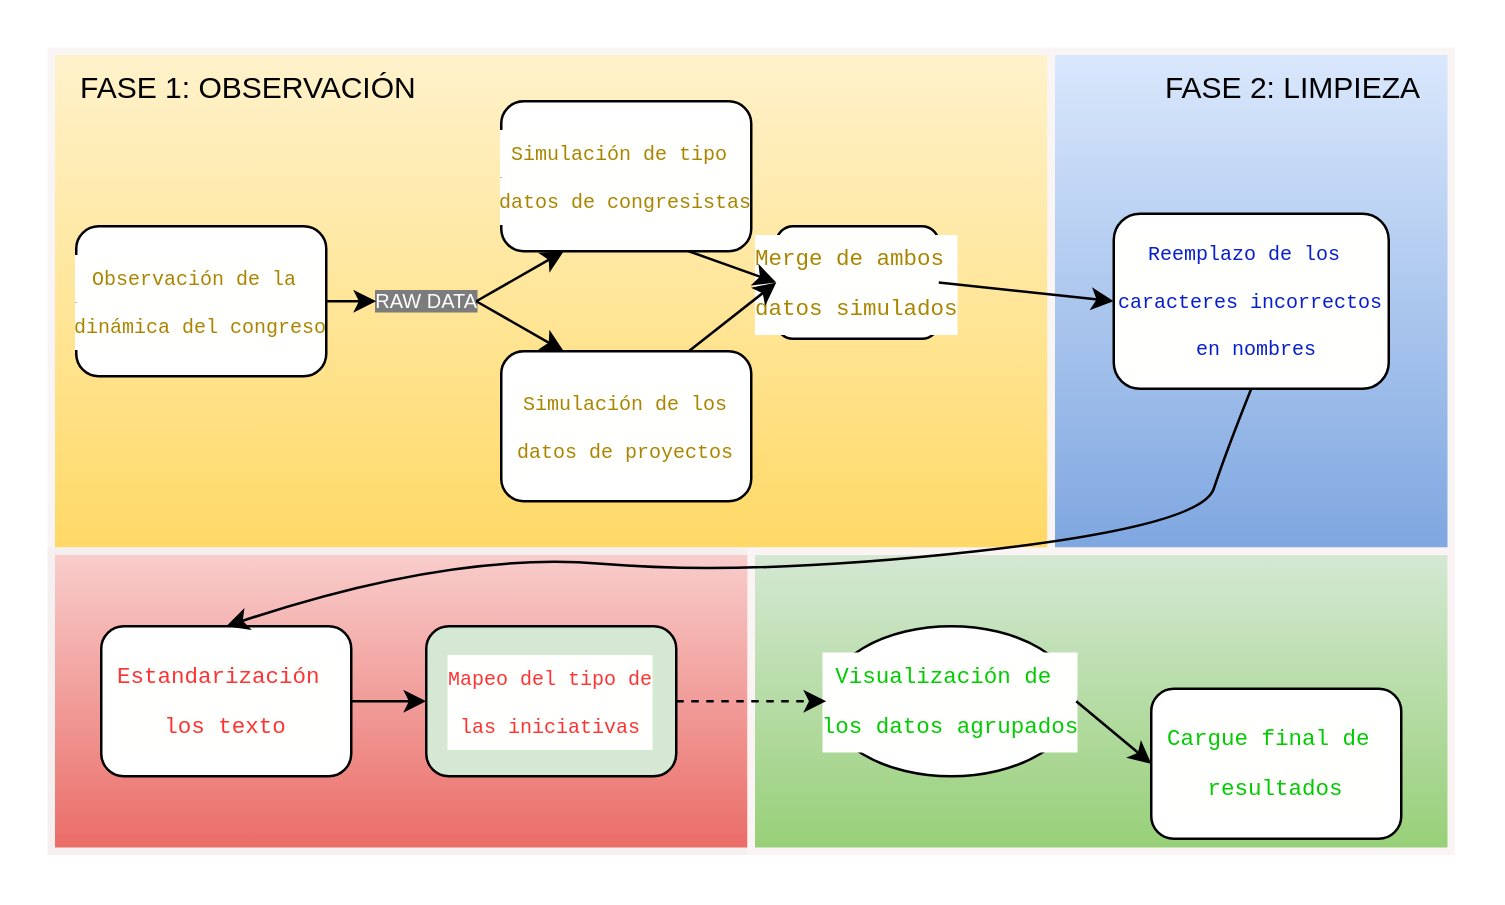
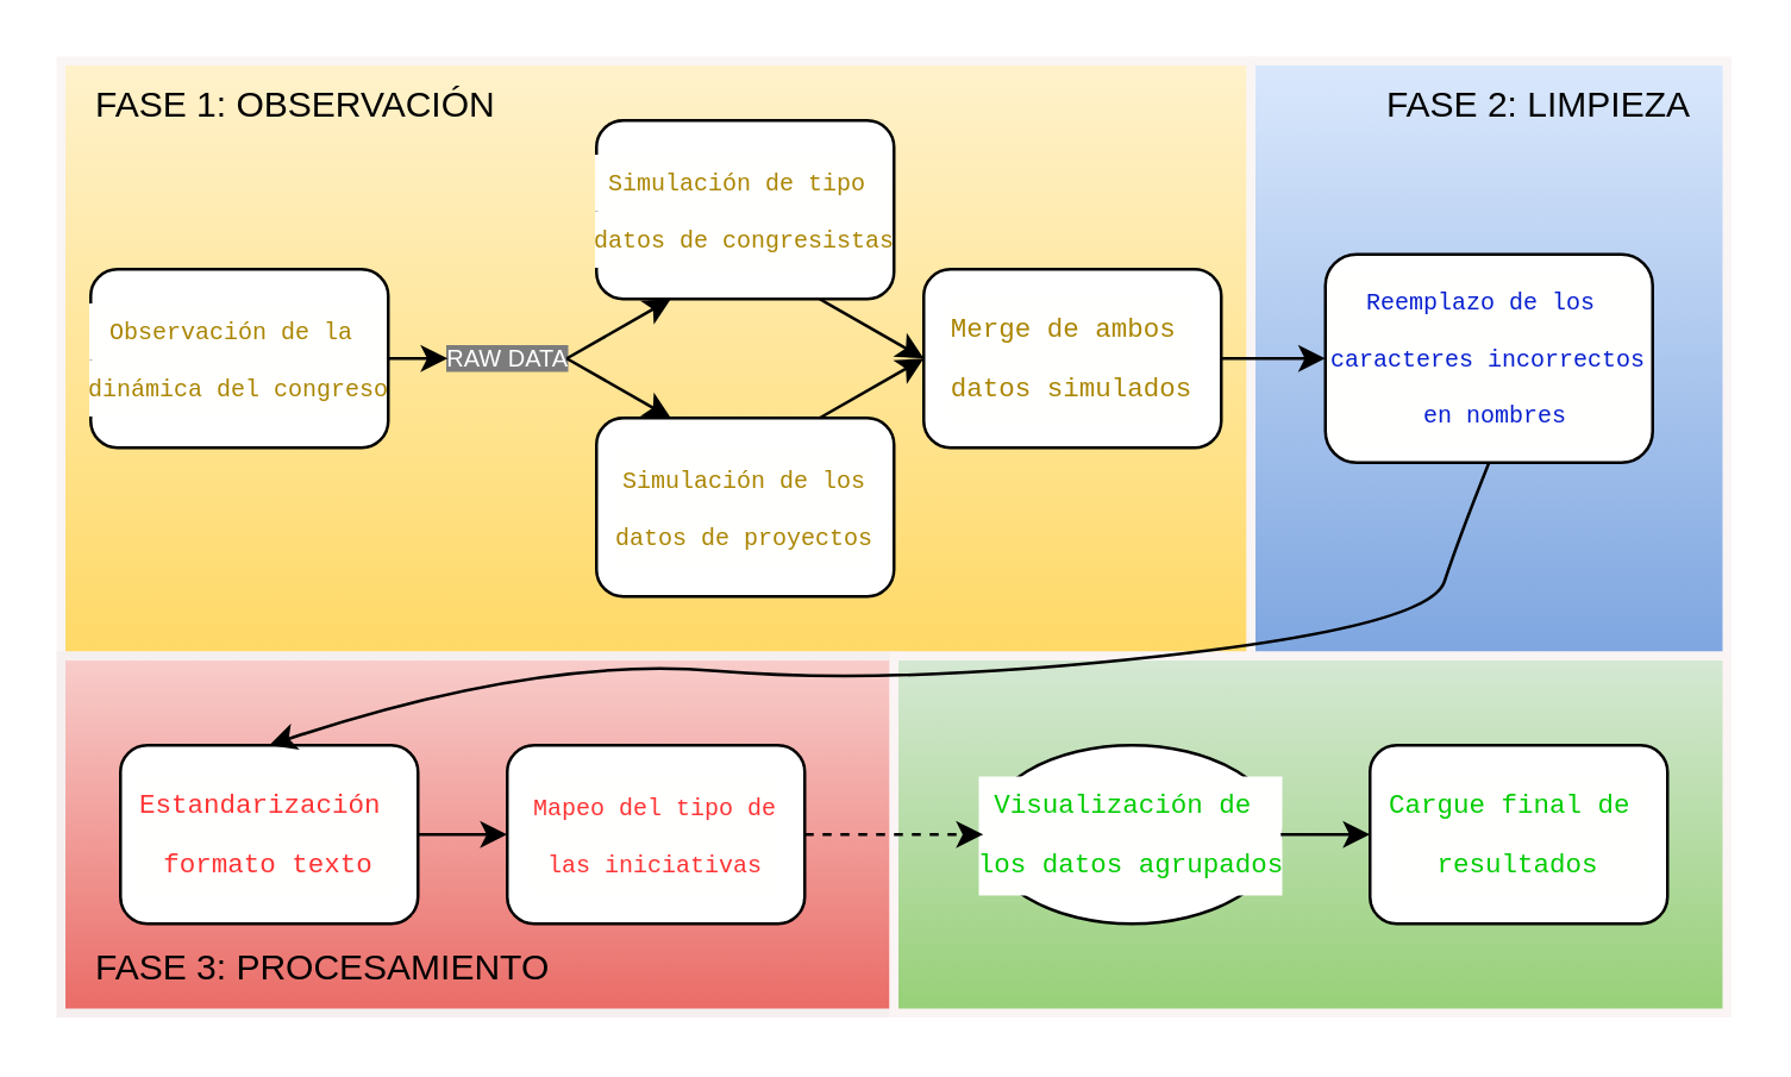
  <mxCell id="0" />
  <mxCell id="1" parent="0" />
  <mxCell id="2" value="&lt;h2&gt;&lt;br&gt;&lt;/h2&gt;" style="rounded=0;whiteSpace=wrap;html=1;strokeColor=light-dark(#f9f5f5, #ededed);fillColor=#fff2cc;gradientColor=#ffd966;strokeWidth=3;" vertex="1" parent="1"><mxGeometry x="20" y="20" width="400" height="200" as="geometry" /></mxCell>
  <mxCell id="3" value="" style="rounded=0;whiteSpace=wrap;html=1;strokeColor=light-dark(#f9f5f5, #ededed);fillColor=#dae8fc;gradientColor=#7ea6e0;strokeWidth=3;" vertex="1" parent="1"><mxGeometry x="420" y="20" width="160" height="200" as="geometry" /></mxCell>
  <mxCell id="4" value="" style="rounded=0;whiteSpace=wrap;html=1;strokeColor=light-dark(#f5efef, #ededed);fillColor=#f8cecc;gradientColor=#ea6b66;strokeWidth=3;" vertex="1" parent="1"><mxGeometry x="20" y="220" width="280" height="120" as="geometry" /></mxCell>
  <mxCell id="5" value="" style="rounded=0;whiteSpace=wrap;html=1;strokeColor=light-dark(#fbf4f4, #ededed);fillColor=#d5e8d4;gradientColor=#97d077;strokeWidth=3;" vertex="1" parent="1"><mxGeometry x="300" y="220" width="280" height="120" as="geometry" /></mxCell>
  <mxCell id="6" value="&lt;div style=&quot;background-color: rgb(255, 255, 254); font-family: Consolas, &amp;quot;Courier New&amp;quot;, monospace; line-height: 19px; white-space: pre;&quot;&gt;&lt;span style=&quot;color: rgb(170, 133, 0);&quot;&gt;&lt;font style=&quot;font-size: 8px;&quot;&gt;Observación de la &lt;/font&gt;&lt;/span&gt;&lt;/div&gt;&lt;div style=&quot;background-color: rgb(255, 255, 254); font-family: Consolas, &amp;quot;Courier New&amp;quot;, monospace; line-height: 19px; white-space: pre;&quot;&gt;&lt;span style=&quot;color: rgb(170, 133, 0);&quot;&gt;&lt;font style=&quot;font-size: 8px;&quot;&gt;dinámica del congreso&lt;/font&gt;&lt;/span&gt;&lt;/div&gt;" style="rounded=1;whiteSpace=wrap;html=1;" vertex="1" parent="1"><mxGeometry x="30" y="90" width="100" height="60" as="geometry" /></mxCell>
  <mxCell id="7" value="&lt;div style=&quot;background-color: rgb(255, 255, 254); font-family: Consolas, &amp;quot;Courier New&amp;quot;, monospace; line-height: 19px; white-space: pre;&quot;&gt;&lt;span style=&quot;color: rgb(170, 133, 0);&quot;&gt;&lt;font style=&quot;font-size: 8px;&quot;&gt;Simulación de tipo &lt;/font&gt;&lt;/span&gt;&lt;/div&gt;&lt;div style=&quot;background-color: rgb(255, 255, 254); font-family: Consolas, &amp;quot;Courier New&amp;quot;, monospace; line-height: 19px; white-space: pre;&quot;&gt;&lt;span style=&quot;color: rgb(170, 133, 0);&quot;&gt;&lt;font style=&quot;font-size: 8px;&quot;&gt;datos &lt;/font&gt;&lt;/span&gt;&lt;span style=&quot;font-size: 8px; color: light-dark(rgb(170, 133, 0), rgb(158, 126, 12)); background-color: light-dark(rgb(255, 255, 254), rgb(18, 18, 17));&quot;&gt;de congresistas&lt;/span&gt;&lt;/div&gt;" style="rounded=1;whiteSpace=wrap;html=1;" vertex="1" parent="1"><mxGeometry x="200" y="40" width="100" height="60" as="geometry" /></mxCell>
  <mxCell id="8" value="&lt;div style=&quot;forced-color-adjust: none; color: rgb(0, 0, 0); font-size: 12px; font-style: normal; font-variant-ligatures: normal; font-variant-caps: normal; font-weight: 400; letter-spacing: normal; orphans: 2; text-align: center; text-indent: 0px; text-transform: none; widows: 2; word-spacing: 0px; -webkit-text-stroke-width: 0px; text-decoration-thickness: initial; text-decoration-style: initial; text-decoration-color: initial; background-color: light-dark(rgb(255, 255, 254), rgb(18, 18, 17)); font-family: Consolas, &amp;quot;Courier New&amp;quot;, monospace; line-height: 19px; white-space: pre;&quot;&gt;&lt;span style=&quot;forced-color-adjust: none; color: rgb(170, 133, 0);&quot;&gt;&lt;font style=&quot;forced-color-adjust: none; font-size: 8px;&quot;&gt;Simulación de los&lt;/font&gt;&lt;/span&gt;&lt;/div&gt;&lt;div style=&quot;forced-color-adjust: none; color: rgb(0, 0, 0); font-size: 12px; font-style: normal; font-variant-ligatures: normal; font-variant-caps: normal; font-weight: 400; letter-spacing: normal; orphans: 2; text-align: center; text-indent: 0px; text-transform: none; widows: 2; word-spacing: 0px; -webkit-text-stroke-width: 0px; text-decoration-thickness: initial; text-decoration-style: initial; text-decoration-color: initial; background-color: light-dark(rgb(255, 255, 254), rgb(18, 18, 17)); font-family: Consolas, &amp;quot;Courier New&amp;quot;, monospace; line-height: 19px; white-space: pre;&quot;&gt;&lt;span style=&quot;font-size: 8px; color: light-dark(rgb(170, 133, 0), rgb(158, 126, 12)); background-color: light-dark(rgb(255, 255, 254), rgb(18, 18, 17));&quot;&gt;datos &lt;/span&gt;&lt;span style=&quot;font-size: 8px; color: light-dark(rgb(170, 133, 0), rgb(158, 126, 12)); background-color: light-dark(rgb(255, 255, 254), rgb(18, 18, 17));&quot;&gt;de proyectos&lt;/span&gt;&lt;/div&gt;" style="rounded=1;whiteSpace=wrap;html=1;" vertex="1" parent="1"><mxGeometry x="200" y="140" width="100" height="60" as="geometry" /></mxCell>
- <mxCell id="9" value="&lt;div style=&quot;background-color: rgb(255, 255, 254); font-family: Consolas, &amp;quot;Courier New&amp;quot;, monospace; line-height: 19px; white-space: pre;&quot;&gt;&lt;span style=&quot;color: rgb(170, 133, 0);&quot;&gt;&lt;font style=&quot;font-size: 9px;&quot;&gt;Merge de ambos &lt;/font&gt;&lt;/span&gt;&lt;/div&gt;&lt;div style=&quot;background-color: rgb(255, 255, 254); font-family: Consolas, &amp;quot;Courier New&amp;quot;, monospace; line-height: 19px; white-space: pre;&quot;&gt;&lt;span style=&quot;color: rgb(170, 133, 0);&quot;&gt;&lt;font style=&quot;font-size: 9px;&quot;&gt;datos simulados&lt;/font&gt;&lt;/span&gt;&lt;/div&gt;" style="rounded=1;whiteSpace=wrap;html=1;" vertex="1" parent="1"><mxGeometry x="310" y="90" width="65" height="45" as="geometry" /></mxCell>
+ <mxCell id="9" value="&lt;div style=&quot;background-color: rgb(255, 255, 254); font-family: Consolas, &amp;quot;Courier New&amp;quot;, monospace; line-height: 19px; white-space: pre;&quot;&gt;&lt;span style=&quot;color: rgb(170, 133, 0);&quot;&gt;&lt;font style=&quot;font-size: 9px;&quot;&gt;Merge de ambos &lt;/font&gt;&lt;/span&gt;&lt;/div&gt;&lt;div style=&quot;background-color: rgb(255, 255, 254); font-family: Consolas, &amp;quot;Courier New&amp;quot;, monospace; line-height: 19px; white-space: pre;&quot;&gt;&lt;span style=&quot;color: rgb(170, 133, 0);&quot;&gt;&lt;font style=&quot;font-size: 9px;&quot;&gt;datos simulados&lt;/font&gt;&lt;/span&gt;&lt;/div&gt;" style="rounded=1;whiteSpace=wrap;html=1;" vertex="1" parent="1"><mxGeometry x="310" y="90" width="100" height="60" as="geometry" /></mxCell>
  <mxCell id="10" value="&lt;div style=&quot;background-color: rgb(255, 255, 254); font-family: Consolas, &amp;quot;Courier New&amp;quot;, monospace; line-height: 19px; white-space: pre;&quot;&gt;&lt;font style=&quot;color: light-dark(rgb(7, 31, 207), rgb(158, 126, 12)); font-size: 8px;&quot;&gt;Reemplazo de los &lt;/font&gt;&lt;/div&gt;&lt;div style=&quot;background-color: rgb(255, 255, 254); font-family: Consolas, &amp;quot;Courier New&amp;quot;, monospace; line-height: 19px; white-space: pre;&quot;&gt;&lt;font style=&quot;color: light-dark(rgb(7, 31, 207), rgb(158, 126, 12)); font-size: 8px;&quot;&gt;caracteres &lt;/font&gt;&lt;span style=&quot;color: light-dark(rgb(7, 31, 207), rgb(158, 126, 12)); font-size: 8px;&quot;&gt;incorrectos&lt;/span&gt;&lt;/div&gt;&lt;div style=&quot;background-color: rgb(255, 255, 254); font-family: Consolas, &amp;quot;Courier New&amp;quot;, monospace; line-height: 19px; white-space: pre;&quot;&gt;&lt;span style=&quot;color: light-dark(rgb(7, 31, 207), rgb(158, 126, 12)); font-size: 8px;&quot;&gt; en nombres&lt;/span&gt;&lt;/div&gt;" style="rounded=1;whiteSpace=wrap;html=1;" vertex="1" parent="1"><mxGeometry x="445" y="85" width="110" height="70" as="geometry" /></mxCell>
- <mxCell id="11" value="&lt;div style=&quot;background-color: rgb(255, 255, 254); font-family: Consolas, &amp;quot;Courier New&amp;quot;, monospace; line-height: 19px; white-space: pre;&quot;&gt;&lt;div style=&quot;line-height: 19px;&quot;&gt;&lt;font style=&quot;color: rgb(255, 51, 51); font-size: 9px;&quot;&gt;Estandarización &lt;/font&gt;&lt;/div&gt;&lt;div style=&quot;line-height: 19px;&quot;&gt;&lt;font style=&quot;font-size: 9px;&quot;&gt;&lt;font style=&quot;color: rgb(255, 51, 51);&quot;&gt;los &lt;/font&gt;&lt;span style=&quot;color: light-dark(rgb(255, 51, 51), rgb(255, 119, 119)); background-color: light-dark(rgb(255, 255, 254), rgb(18, 18, 17));&quot;&gt;texto&lt;/span&gt;&lt;/font&gt;&lt;/div&gt;&lt;/div&gt;" style="rounded=1;whiteSpace=wrap;html=1;fontColor=light-dark(#e60a0a, #ededed);" vertex="1" parent="1"><mxGeometry x="40" y="250" width="100" height="60" as="geometry" /></mxCell>
- <mxCell id="12" value="&lt;div style=&quot;background-color: rgb(255, 255, 254); font-family: Consolas, &amp;quot;Courier New&amp;quot;, monospace; line-height: 19px; white-space: pre;&quot;&gt;&lt;div style=&quot;line-height: 19px;&quot;&gt;&lt;font style=&quot;color: rgb(255, 51, 51); font-size: 8px;&quot;&gt;Mapeo del tipo de&lt;/font&gt;&lt;/div&gt;&lt;div style=&quot;line-height: 19px;&quot;&gt;&lt;font style=&quot;color: rgb(255, 51, 51); font-size: 8px;&quot;&gt;las iniciativas&lt;/font&gt;&lt;/div&gt;&lt;/div&gt;" style="rounded=1;whiteSpace=wrap;html=1;fillColor=#d5e8d4;" vertex="1" parent="1"><mxGeometry x="170" y="250" width="100" height="60" as="geometry" /></mxCell>
+ <mxCell id="11" value="&lt;div style=&quot;background-color: rgb(255, 255, 254); font-family: Consolas, &amp;quot;Courier New&amp;quot;, monospace; line-height: 19px; white-space: pre;&quot;&gt;&lt;div style=&quot;line-height: 19px;&quot;&gt;&lt;font style=&quot;color: rgb(255, 51, 51); font-size: 9px;&quot;&gt;Estandarización &lt;/font&gt;&lt;/div&gt;&lt;div style=&quot;line-height: 19px;&quot;&gt;&lt;font style=&quot;font-size: 9px;&quot;&gt;&lt;font style=&quot;color: rgb(255, 51, 51);&quot;&gt;formato &lt;/font&gt;&lt;span style=&quot;color: light-dark(rgb(255, 51, 51), rgb(255, 119, 119)); background-color: light-dark(rgb(255, 255, 254), rgb(18, 18, 17));&quot;&gt;texto&lt;/span&gt;&lt;/font&gt;&lt;/div&gt;&lt;/div&gt;" style="rounded=1;whiteSpace=wrap;html=1;fontColor=light-dark(#e60a0a, #ededed);" vertex="1" parent="1"><mxGeometry x="40" y="250" width="100" height="60" as="geometry" /></mxCell>
+ <mxCell id="12" value="&lt;div style=&quot;background-color: rgb(255, 255, 254); font-family: Consolas, &amp;quot;Courier New&amp;quot;, monospace; line-height: 19px; white-space: pre;&quot;&gt;&lt;div style=&quot;line-height: 19px;&quot;&gt;&lt;font style=&quot;color: rgb(255, 51, 51); font-size: 8px;&quot;&gt;Mapeo del tipo de&lt;/font&gt;&lt;/div&gt;&lt;div style=&quot;line-height: 19px;&quot;&gt;&lt;font style=&quot;color: rgb(255, 51, 51); font-size: 8px;&quot;&gt;las iniciativas&lt;/font&gt;&lt;/div&gt;&lt;/div&gt;" style="rounded=1;whiteSpace=wrap;html=1;" vertex="1" parent="1"><mxGeometry x="170" y="250" width="100" height="60" as="geometry" /></mxCell>
  <mxCell id="13" value="&lt;div style=&quot;background-color: rgb(255, 255, 254); font-family: Consolas, &amp;quot;Courier New&amp;quot;, monospace; line-height: 19px; white-space: pre;&quot;&gt;&lt;div style=&quot;line-height: 19px;&quot;&gt;&lt;font style=&quot;font-size: 9px; color: rgb(0, 204, 0);&quot;&gt;Visualización de &lt;/font&gt;&lt;/div&gt;&lt;div style=&quot;line-height: 19px;&quot;&gt;&lt;font style=&quot;font-size: 9px; color: rgb(0, 204, 0);&quot;&gt;los datos agrupados&lt;/font&gt;&lt;/div&gt;&lt;/div&gt;" style="ellipse;whiteSpace=wrap;html=1;" vertex="1" parent="1"><mxGeometry x="330" y="250" width="100" height="60" as="geometry" /></mxCell>
- <mxCell id="14" value="&lt;div style=&quot;background-color: rgb(255, 255, 254); font-family: Consolas, &amp;quot;Courier New&amp;quot;, monospace; line-height: 19px; white-space: pre;&quot;&gt;&lt;div style=&quot;line-height: 19px;&quot;&gt;&lt;font style=&quot;color: rgb(0, 204, 0); font-size: 9px;&quot;&gt;Cargue final de &lt;/font&gt;&lt;/div&gt;&lt;div style=&quot;line-height: 19px;&quot;&gt;&lt;font style=&quot;color: rgb(0, 204, 0); font-size: 9px;&quot;&gt;resultados&lt;/font&gt;&lt;/div&gt;&lt;/div&gt;" style="rounded=1;whiteSpace=wrap;html=1;" vertex="1" parent="1"><mxGeometry x="460" y="275" width="100" height="60" as="geometry" /></mxCell>
+ <mxCell id="14" value="&lt;div style=&quot;background-color: rgb(255, 255, 254); font-family: Consolas, &amp;quot;Courier New&amp;quot;, monospace; line-height: 19px; white-space: pre;&quot;&gt;&lt;div style=&quot;line-height: 19px;&quot;&gt;&lt;font style=&quot;color: rgb(0, 204, 0); font-size: 9px;&quot;&gt;Cargue final de &lt;/font&gt;&lt;/div&gt;&lt;div style=&quot;line-height: 19px;&quot;&gt;&lt;font style=&quot;color: rgb(0, 204, 0); font-size: 9px;&quot;&gt;resultados&lt;/font&gt;&lt;/div&gt;&lt;/div&gt;" style="rounded=1;whiteSpace=wrap;html=1;" vertex="1" parent="1"><mxGeometry x="460" y="250" width="100" height="60" as="geometry" /></mxCell>
  <mxCell id="15" value="FASE 1: OBSERVACIÓN" style="rounded=1;whiteSpace=wrap;html=1;strokeColor=none;fillColor=none;align=left;" vertex="1" parent="1"><mxGeometry x="30" y="20" width="180" height="30" as="geometry" /></mxCell>
  <mxCell id="16" value="FASE 2: LIMPIEZA" style="rounded=1;whiteSpace=wrap;html=1;strokeColor=none;fillColor=none;align=right;" vertex="1" parent="1"><mxGeometry x="390" y="20" width="180" height="30" as="geometry" /></mxCell>
+ <mxCell id="17" value="FASE 3: PROCESAMIENTO" style="rounded=1;whiteSpace=wrap;html=1;strokeColor=none;fillColor=none;align=left;" vertex="1" parent="1"><mxGeometry x="30" y="310" width="180" height="30" as="geometry" /></mxCell>
  <mxCell id="18" value="RAW DATA" style="rounded=1;html=1;fontColor=#FFFFFF;labelBackgroundColor=#7C7C7C;strokeColor=none;fillColor=none;fontSize=8;" vertex="1" parent="1"><mxGeometry x="150" y="90" width="40" height="60" as="geometry" /></mxCell>
  <mxCell id="19" value="" style="endArrow=classic;html=1;rounded=0;" edge="1" parent="1" target="18"><mxGeometry width="50" height="50" relative="1" as="geometry"><mxPoint x="130" y="120" as="sourcePoint" /><mxPoint x="180" y="70" as="targetPoint" /></mxGeometry></mxCell>
  <mxCell id="20" value="" style="endArrow=classic;html=1;rounded=0;entryX=0.25;entryY=1;entryDx=0;entryDy=0;" edge="1" parent="1" target="7"><mxGeometry width="50" height="50" relative="1" as="geometry"><mxPoint x="190" y="120" as="sourcePoint" /><mxPoint x="220" y="100" as="targetPoint" /></mxGeometry></mxCell>
  <mxCell id="21" value="" style="endArrow=classic;html=1;rounded=0;exitX=1;exitY=0.5;exitDx=0;exitDy=0;entryX=0.25;entryY=0;entryDx=0;entryDy=0;" edge="1" parent="1" source="18" target="8"><mxGeometry width="50" height="50" relative="1" as="geometry"><mxPoint x="120" y="195" as="sourcePoint" /><mxPoint x="170" y="145" as="targetPoint" /></mxGeometry></mxCell>
  <mxCell id="22" value="" style="endArrow=classic;html=1;rounded=0;entryX=0;entryY=0.5;entryDx=0;entryDy=0;exitX=0.75;exitY=0;exitDx=0;exitDy=0;" edge="1" parent="1" source="8" target="9"><mxGeometry width="50" height="50" relative="1" as="geometry"><mxPoint x="200" y="130" as="sourcePoint" /><mxPoint x="235" y="110" as="targetPoint" /></mxGeometry></mxCell>
  <mxCell id="23" value="" style="endArrow=classic;html=1;rounded=0;exitX=0.75;exitY=1;exitDx=0;exitDy=0;entryX=0;entryY=0.5;entryDx=0;entryDy=0;" edge="1" parent="1" source="7" target="9"><mxGeometry width="50" height="50" relative="1" as="geometry"><mxPoint x="330" y="170" as="sourcePoint" /><mxPoint x="380" y="120" as="targetPoint" /></mxGeometry></mxCell>
  <mxCell id="24" value="" style="endArrow=classic;html=1;rounded=0;entryX=0;entryY=0.5;entryDx=0;entryDy=0;exitX=1;exitY=0.5;exitDx=0;exitDy=0;" edge="1" parent="1" source="9" target="10"><mxGeometry width="50" height="50" relative="1" as="geometry"><mxPoint x="330" y="170" as="sourcePoint" /><mxPoint x="380" y="120" as="targetPoint" /></mxGeometry></mxCell>
  <mxCell id="25" value="" style="curved=1;endArrow=classic;html=1;rounded=0;labelPosition=left;verticalLabelPosition=middle;align=right;verticalAlign=middle;textDirection=ltr;entryX=0.5;entryY=0;entryDx=0;entryDy=0;" edge="1" parent="1" target="11"><mxGeometry width="50" height="50" relative="1" as="geometry"><mxPoint x="500" y="155" as="sourcePoint" /><mxPoint x="550" y="105" as="targetPoint" /><Array as="points"><mxPoint x="490" y="180" /><mxPoint x="480" y="210" /><mxPoint x="300" y="230" /><mxPoint x="180" y="220" /></Array></mxGeometry></mxCell>
  <mxCell id="26" value="" style="endArrow=classic;html=1;rounded=0;exitX=1;exitY=0.5;exitDx=0;exitDy=0;" edge="1" parent="1" source="11" target="12"><mxGeometry width="50" height="50" relative="1" as="geometry"><mxPoint x="330" y="170" as="sourcePoint" /><mxPoint x="380" y="120" as="targetPoint" /></mxGeometry></mxCell>
  <mxCell id="27" value="" style="endArrow=classic;html=1;rounded=0;exitX=1;exitY=0.5;exitDx=0;exitDy=0;entryX=0;entryY=0.5;entryDx=0;entryDy=0;dashed=1;" edge="1" parent="1" source="12" target="13"><mxGeometry width="50" height="50" relative="1" as="geometry"><mxPoint x="330" y="170" as="sourcePoint" /><mxPoint x="380" y="120" as="targetPoint" /></mxGeometry></mxCell>
  <mxCell id="28" value="" style="endArrow=classic;html=1;rounded=0;exitX=1;exitY=0.5;exitDx=0;exitDy=0;entryX=0;entryY=0.5;entryDx=0;entryDy=0;" edge="1" parent="1" source="13" target="14"><mxGeometry width="50" height="50" relative="1" as="geometry"><mxPoint x="330" y="170" as="sourcePoint" /><mxPoint x="380" y="120" as="targetPoint" /></mxGeometry></mxCell>
